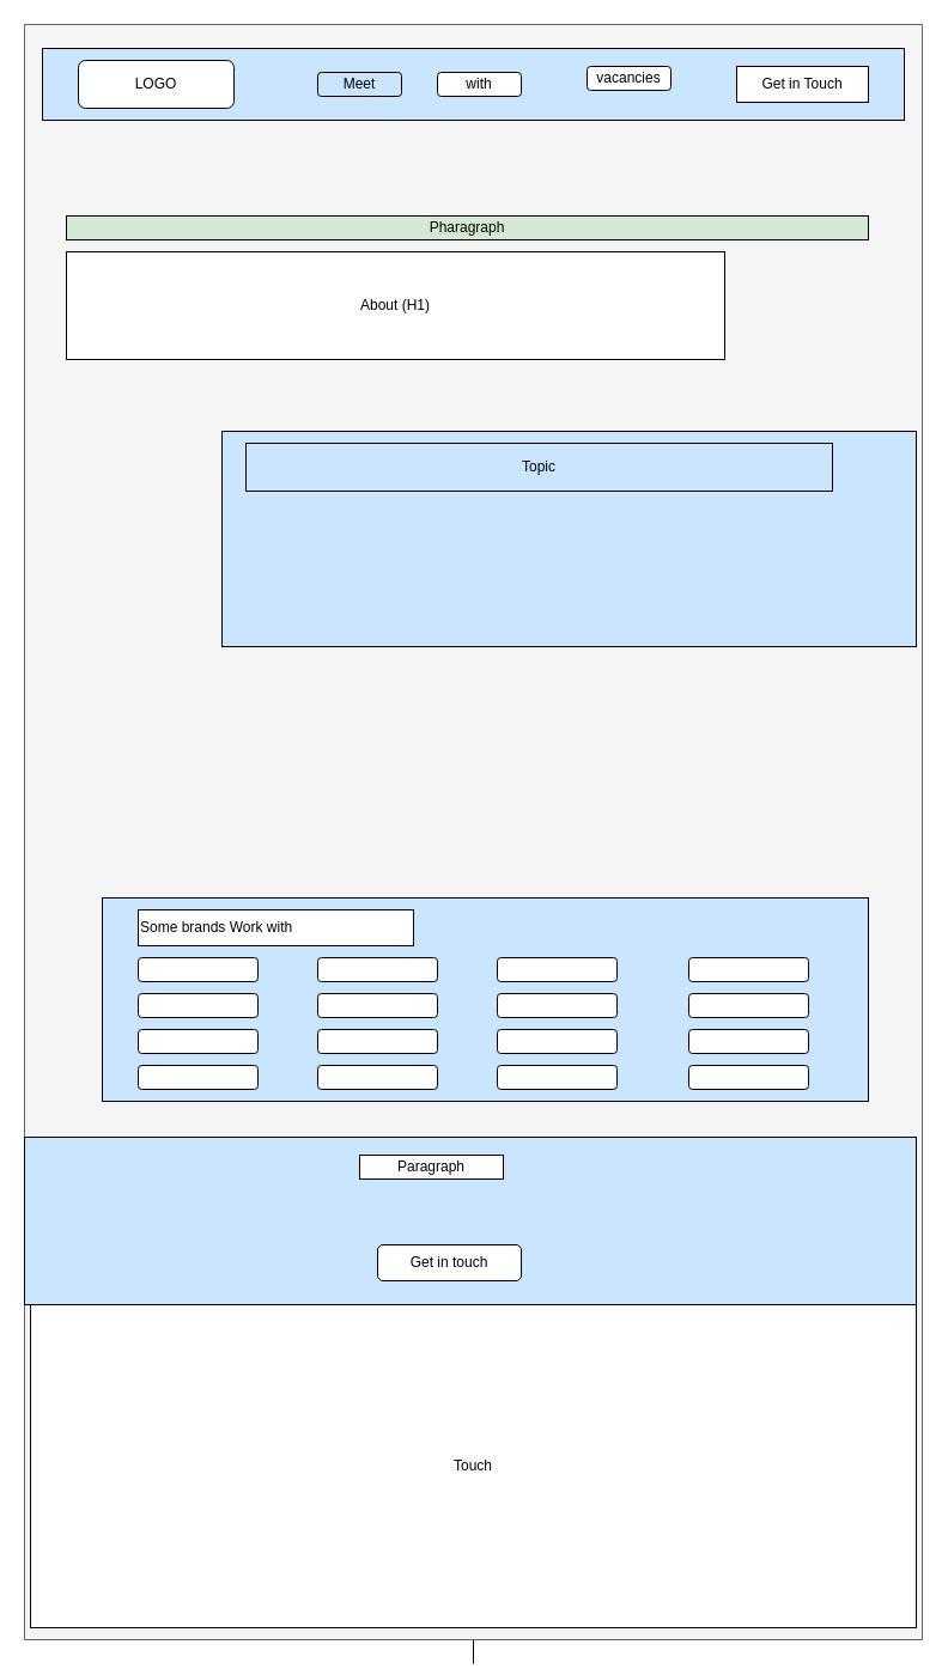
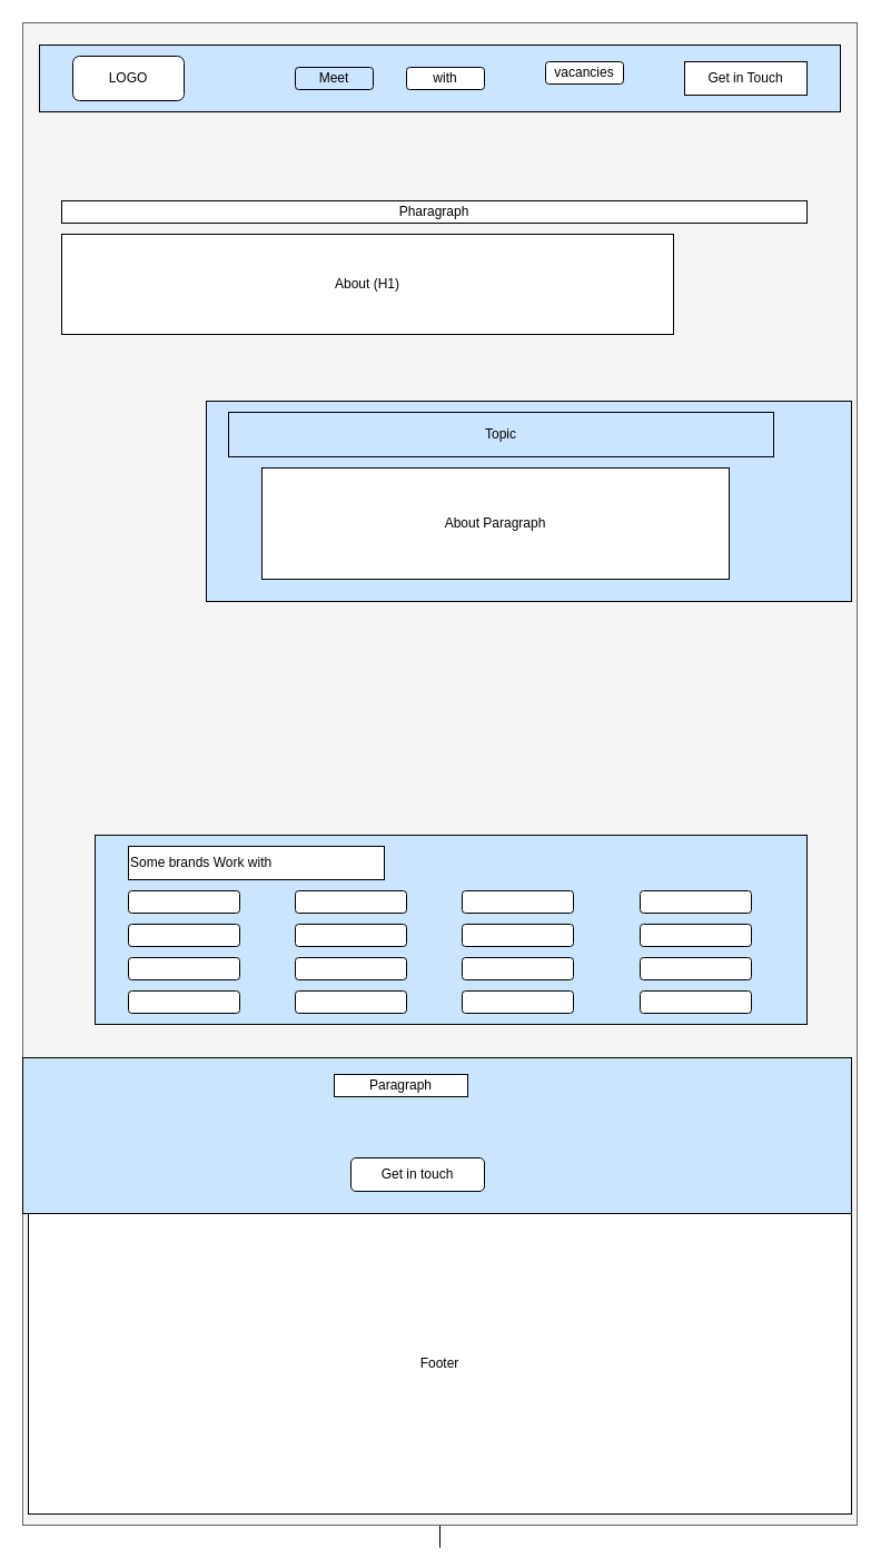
  <mxCell id="0" />
  <mxCell id="1" parent="0" />
  <mxCell id="2" style="edgeStyle=orthogonalEdgeStyle;rounded=0;orthogonalLoop=1;jettySize=auto;html=1;" edge="1" parent="1" source="3"><mxGeometry relative="1" as="geometry"><mxPoint x="395" y="1150" as="targetPoint" /></mxGeometry></mxCell>
  <mxCell id="3" value="" style="rounded=0;whiteSpace=wrap;html=1;fillColor=#f5f5f5;fontColor=#333333;strokeColor=#666666;" vertex="1" parent="1"><mxGeometry x="20" y="20" width="750" height="1350" as="geometry" /></mxCell>
  <mxCell id="4" value="" style="rounded=0;whiteSpace=wrap;html=1;fillColor=#CCE5FF;" vertex="1" parent="1"><mxGeometry x="35" y="40" width="720" height="60" as="geometry" /></mxCell>
- <mxCell id="5" value="LOGO" style="rounded=1;whiteSpace=wrap;html=1;" vertex="1" parent="1"><mxGeometry x="65" y="50" width="130" height="40" as="geometry" /></mxCell>
+ <mxCell id="5" value="LOGO" style="rounded=1;whiteSpace=wrap;html=1;" vertex="1" parent="1"><mxGeometry x="65" y="50" width="100" height="40" as="geometry" /></mxCell>
  <mxCell id="6" value="vacancies" style="rounded=1;whiteSpace=wrap;html=1;" vertex="1" parent="1"><mxGeometry x="490" y="55" width="70" height="20" as="geometry" /></mxCell>
  <mxCell id="7" value="with" style="rounded=1;whiteSpace=wrap;html=1;" vertex="1" parent="1"><mxGeometry x="365" y="60" width="70" height="20" as="geometry" /></mxCell>
  <mxCell id="8" value="Meet" style="rounded=1;whiteSpace=wrap;html=1;fillColor=#cce5ff;" vertex="1" parent="1"><mxGeometry x="265" y="60" width="70" height="20" as="geometry" /></mxCell>
  <mxCell id="9" value="Get in Touch" style="rounded=0;whiteSpace=wrap;html=1;" vertex="1" parent="1"><mxGeometry x="615" y="55" width="110" height="30" as="geometry" /></mxCell>
- <mxCell id="10" value="Pharagraph" style="rounded=0;whiteSpace=wrap;html=1;fillColor=#d5e8d4;" vertex="1" parent="1"><mxGeometry x="55" y="180" width="670" height="20" as="geometry" /></mxCell>
+ <mxCell id="10" value="Pharagraph" style="rounded=0;whiteSpace=wrap;html=1;" vertex="1" parent="1"><mxGeometry x="55" y="180" width="670" height="20" as="geometry" /></mxCell>
  <mxCell id="11" value="About (H1)" style="rounded=0;whiteSpace=wrap;html=1;" vertex="1" parent="1"><mxGeometry x="55" y="210" width="550" height="90" as="geometry" /></mxCell>
  <mxCell id="12" value="" style="rounded=0;whiteSpace=wrap;html=1;fillColor=#CCE5FF;" vertex="1" parent="1"><mxGeometry x="185" y="360" width="580" height="180" as="geometry" /></mxCell>
  <mxCell id="13" value="Topic" style="rounded=0;whiteSpace=wrap;html=1;align=center;fillColor=#cce5ff;" vertex="1" parent="1"><mxGeometry x="205" y="370" width="490" height="40" as="geometry" /></mxCell>
+ <mxCell id="14" value="About Paragraph" style="rounded=0;whiteSpace=wrap;html=1;" vertex="1" parent="1"><mxGeometry x="235" y="420" width="420" height="100" as="geometry" /></mxCell>
  <mxCell id="15" value="" style="rounded=0;whiteSpace=wrap;html=1;fillColor=#CCE5FF;" vertex="1" parent="1"><mxGeometry x="85" y="750" width="640" height="170" as="geometry" /></mxCell>
  <mxCell id="16" value="Some brands Work with" style="rounded=0;whiteSpace=wrap;html=1;align=left;" vertex="1" parent="1"><mxGeometry x="115" y="760" width="230" height="30" as="geometry" /></mxCell>
  <mxCell id="17" value="" style="rounded=1;whiteSpace=wrap;html=1;" vertex="1" parent="1"><mxGeometry x="115" y="800" width="100" height="20" as="geometry" /></mxCell>
  <mxCell id="18" value="" style="rounded=1;whiteSpace=wrap;html=1;" vertex="1" parent="1"><mxGeometry x="575" y="800" width="100" height="20" as="geometry" /></mxCell>
  <mxCell id="19" value="" style="rounded=1;whiteSpace=wrap;html=1;" vertex="1" parent="1"><mxGeometry x="415" y="800" width="100" height="20" as="geometry" /></mxCell>
  <mxCell id="20" value="" style="rounded=1;whiteSpace=wrap;html=1;" vertex="1" parent="1"><mxGeometry x="265" y="800" width="100" height="20" as="geometry" /></mxCell>
  <mxCell id="21" value="" style="rounded=1;whiteSpace=wrap;html=1;" vertex="1" parent="1"><mxGeometry x="115" y="830" width="100" height="20" as="geometry" /></mxCell>
  <mxCell id="22" value="" style="rounded=1;whiteSpace=wrap;html=1;" vertex="1" parent="1"><mxGeometry x="265" y="830" width="100" height="20" as="geometry" /></mxCell>
  <mxCell id="23" value="" style="rounded=1;whiteSpace=wrap;html=1;" vertex="1" parent="1"><mxGeometry x="415" y="830" width="100" height="20" as="geometry" /></mxCell>
  <mxCell id="24" value="" style="rounded=1;whiteSpace=wrap;html=1;" vertex="1" parent="1"><mxGeometry x="575" y="830" width="100" height="20" as="geometry" /></mxCell>
  <mxCell id="25" value="" style="rounded=1;whiteSpace=wrap;html=1;" vertex="1" parent="1"><mxGeometry x="115" y="860" width="100" height="20" as="geometry" /></mxCell>
  <mxCell id="26" value="" style="rounded=1;whiteSpace=wrap;html=1;" vertex="1" parent="1"><mxGeometry x="575" y="860" width="100" height="20" as="geometry" /></mxCell>
  <mxCell id="27" value="" style="rounded=1;whiteSpace=wrap;html=1;" vertex="1" parent="1"><mxGeometry x="415" y="860" width="100" height="20" as="geometry" /></mxCell>
  <mxCell id="28" value="" style="rounded=1;whiteSpace=wrap;html=1;" vertex="1" parent="1"><mxGeometry x="265" y="860" width="100" height="20" as="geometry" /></mxCell>
  <mxCell id="29" value="" style="rounded=1;whiteSpace=wrap;html=1;" vertex="1" parent="1"><mxGeometry x="115" y="890" width="100" height="20" as="geometry" /></mxCell>
  <mxCell id="30" value="" style="rounded=1;whiteSpace=wrap;html=1;" vertex="1" parent="1"><mxGeometry x="265" y="890" width="100" height="20" as="geometry" /></mxCell>
  <mxCell id="31" value="" style="rounded=1;whiteSpace=wrap;html=1;" vertex="1" parent="1"><mxGeometry x="415" y="890" width="100" height="20" as="geometry" /></mxCell>
  <mxCell id="32" value="" style="rounded=1;whiteSpace=wrap;html=1;" vertex="1" parent="1"><mxGeometry x="575" y="890" width="100" height="20" as="geometry" /></mxCell>
  <mxCell id="33" value="" style="rounded=0;whiteSpace=wrap;html=1;fillColor=#CCE5FF;" vertex="1" parent="1"><mxGeometry x="20" y="950" width="745" height="140" as="geometry" /></mxCell>
  <mxCell id="34" value="Paragraph" style="rounded=0;whiteSpace=wrap;html=1;" vertex="1" parent="1"><mxGeometry x="300" y="965" width="120" height="20" as="geometry" /></mxCell>
  <mxCell id="35" value="Get in touch" style="rounded=1;whiteSpace=wrap;html=1;" vertex="1" parent="1"><mxGeometry x="315" y="1040" width="120" height="30" as="geometry" /></mxCell>
- <mxCell id="36" value="Touch" style="rounded=0;whiteSpace=wrap;html=1;" vertex="1" parent="1"><mxGeometry x="25" y="1090" width="740" height="270" as="geometry" /></mxCell>
+ <mxCell id="36" value="Footer" style="rounded=0;whiteSpace=wrap;html=1;" vertex="1" parent="1"><mxGeometry x="25" y="1090" width="740" height="270" as="geometry" /></mxCell>
